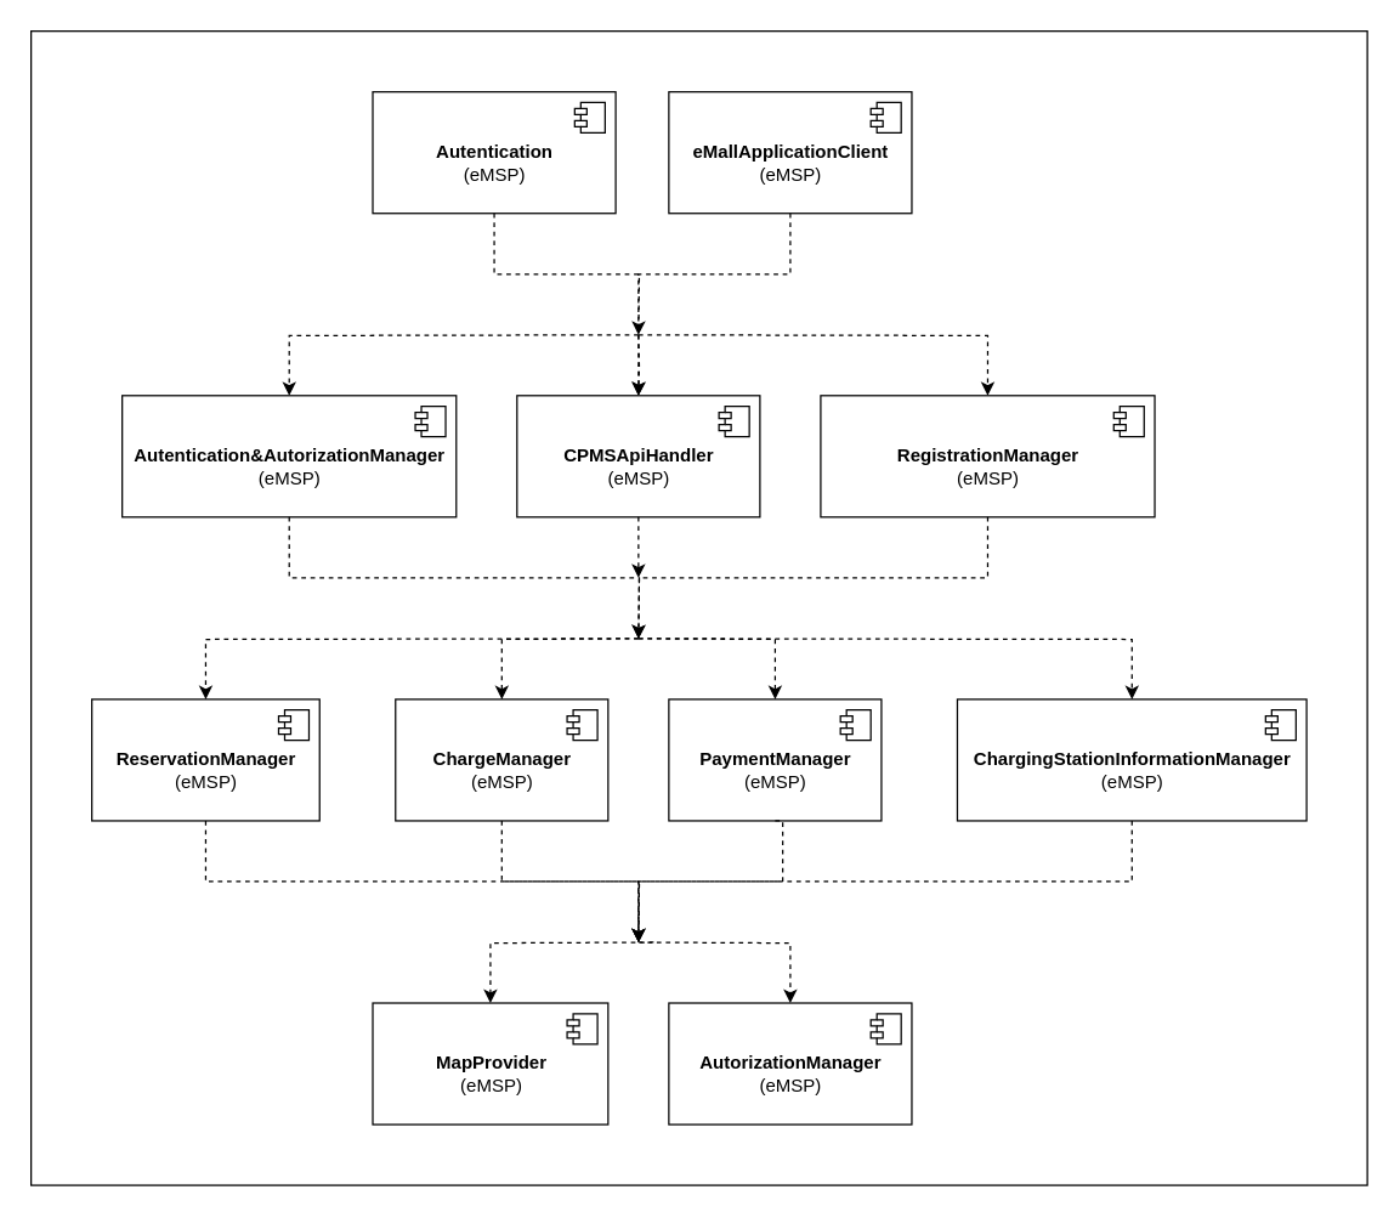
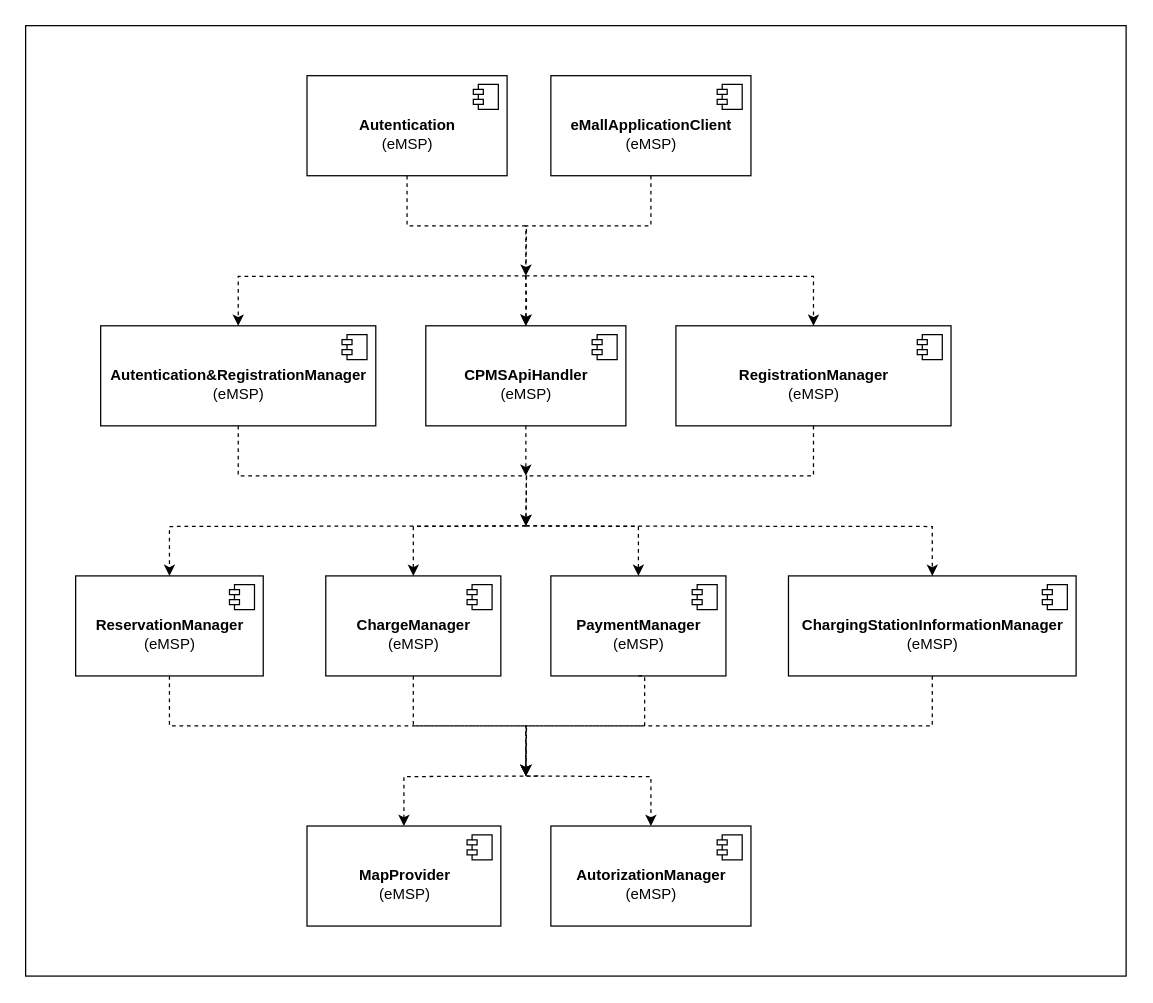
  <mxCell id="0" />
  <mxCell id="1" parent="0" />
  <mxCell id="2" value="" style="rounded=0;whiteSpace=wrap;html=1;" vertex="1" parent="1"><mxGeometry width="880" height="760" as="geometry" x="20" y="20" /></mxCell>
  <mxCell id="3" value="&lt;br&gt;&lt;b&gt;Autentication&lt;br&gt;&lt;/b&gt;(eMSP)" style="html=1;dropTarget=0;" parent="1" vertex="1"><mxGeometry x="245" y="60" width="160" height="80" as="geometry" /></mxCell>
  <mxCell id="4" value="" style="shape=module;jettyWidth=8;jettyHeight=4;" parent="3" vertex="1"><mxGeometry x="1" width="20" height="20" relative="1" as="geometry"><mxPoint x="-27" y="7" as="offset" /></mxGeometry></mxCell>
- <mxCell id="5" value="&lt;br&gt;&lt;b&gt;Autentication&amp;amp;AutorizationManager&lt;br&gt;&lt;/b&gt;(eMSP)" style="html=1;dropTarget=0;" parent="1" vertex="1"><mxGeometry x="80" y="260" width="220" height="80" as="geometry" /></mxCell>
+ <mxCell id="5" value="&lt;br&gt;&lt;b&gt;Autentication&amp;amp;RegistrationManager&lt;br&gt;&lt;/b&gt;(eMSP)" style="html=1;dropTarget=0;" parent="1" vertex="1"><mxGeometry x="80" y="260" width="220" height="80" as="geometry" /></mxCell>
  <mxCell id="6" value="" style="shape=module;jettyWidth=8;jettyHeight=4;" parent="5" vertex="1"><mxGeometry x="1" width="20" height="20" relative="1" as="geometry"><mxPoint x="-27" y="7" as="offset" /></mxGeometry></mxCell>
  <mxCell id="7" value="&lt;br&gt;&lt;b&gt;ReservationManager&lt;br&gt;&lt;/b&gt;(eMSP)" style="html=1;dropTarget=0;" parent="1" vertex="1"><mxGeometry x="60" y="460" width="150" height="80" as="geometry" /></mxCell>
  <mxCell id="8" value="" style="shape=module;jettyWidth=8;jettyHeight=4;" parent="7" vertex="1"><mxGeometry x="1" width="20" height="20" relative="1" as="geometry"><mxPoint x="-27" y="7" as="offset" /></mxGeometry></mxCell>
  <mxCell id="9" value="&lt;br&gt;&lt;b&gt;RegistrationManager&lt;br&gt;&lt;/b&gt;(eMSP)" style="html=1;dropTarget=0;" parent="1" vertex="1"><mxGeometry x="540" y="260" width="220" height="80" as="geometry" /></mxCell>
  <mxCell id="10" value="" style="shape=module;jettyWidth=8;jettyHeight=4;" parent="9" vertex="1"><mxGeometry x="1" width="20" height="20" relative="1" as="geometry"><mxPoint x="-27" y="7" as="offset" /></mxGeometry></mxCell>
  <mxCell id="11" value="&lt;br&gt;&lt;b&gt;ChargeManager&lt;br&gt;&lt;/b&gt;(eMSP)" style="html=1;dropTarget=0;" parent="1" vertex="1"><mxGeometry x="260" y="460" width="140" height="80" as="geometry" /></mxCell>
  <mxCell id="12" value="" style="shape=module;jettyWidth=8;jettyHeight=4;" parent="11" vertex="1"><mxGeometry x="1" width="20" height="20" relative="1" as="geometry"><mxPoint x="-27" y="7" as="offset" /></mxGeometry></mxCell>
  <mxCell id="13" value="&lt;br&gt;&lt;b&gt;PaymentManager&lt;br&gt;&lt;/b&gt;(eMSP)" style="html=1;dropTarget=0;" parent="1" vertex="1"><mxGeometry x="440" y="460" width="140" height="80" as="geometry" /></mxCell>
  <mxCell id="14" value="" style="shape=module;jettyWidth=8;jettyHeight=4;" parent="13" vertex="1"><mxGeometry x="1" width="20" height="20" relative="1" as="geometry"><mxPoint x="-27" y="7" as="offset" /></mxGeometry></mxCell>
  <mxCell id="15" value="&lt;br&gt;&lt;b&gt;ChargingStationInformationManager&lt;br&gt;&lt;/b&gt;(eMSP)" style="html=1;dropTarget=0;" parent="1" vertex="1"><mxGeometry x="630" y="460" width="230" height="80" as="geometry" /></mxCell>
  <mxCell id="16" value="" style="shape=module;jettyWidth=8;jettyHeight=4;" parent="15" vertex="1"><mxGeometry x="1" width="20" height="20" relative="1" as="geometry"><mxPoint x="-27" y="7" as="offset" /></mxGeometry></mxCell>
  <mxCell id="17" value="" style="endArrow=classic;html=1;rounded=0;dashed=1;edgeStyle=orthogonalEdgeStyle;entryX=0.5;entryY=0;entryDx=0;entryDy=0;" parent="1" target="5" edge="1"><mxGeometry width="50" height="50" relative="1" as="geometry"><mxPoint x="420" y="220" as="sourcePoint" /><mxPoint x="300" y="260" as="targetPoint" /></mxGeometry></mxCell>
  <mxCell id="18" value="" style="endArrow=classic;html=1;rounded=0;dashed=1;edgeStyle=orthogonalEdgeStyle;entryX=0.5;entryY=0;entryDx=0;entryDy=0;" parent="1" target="9" edge="1"><mxGeometry width="50" height="50" relative="1" as="geometry"><mxPoint x="420" y="220" as="sourcePoint" /><mxPoint x="300" y="270" as="targetPoint" /></mxGeometry></mxCell>
  <mxCell id="19" value="" style="endArrow=classic;html=1;rounded=0;dashed=1;edgeStyle=orthogonalEdgeStyle;exitX=0.5;exitY=1;exitDx=0;exitDy=0;" parent="1" source="5" edge="1"><mxGeometry width="50" height="50" relative="1" as="geometry"><mxPoint x="430" y="230" as="sourcePoint" /><mxPoint x="420" y="420" as="targetPoint" /></mxGeometry></mxCell>
  <mxCell id="20" value="" style="endArrow=classic;html=1;rounded=0;dashed=1;edgeStyle=orthogonalEdgeStyle;exitX=0.5;exitY=1;exitDx=0;exitDy=0;" parent="1" source="9" edge="1"><mxGeometry width="50" height="50" relative="1" as="geometry"><mxPoint x="300" y="350" as="sourcePoint" /><mxPoint x="420" y="420" as="targetPoint" /></mxGeometry></mxCell>
  <mxCell id="21" value="" style="endArrow=classic;html=1;rounded=0;dashed=1;edgeStyle=orthogonalEdgeStyle;entryX=0.5;entryY=0;entryDx=0;entryDy=0;" parent="1" target="7" edge="1"><mxGeometry width="50" height="50" relative="1" as="geometry"><mxPoint x="420" y="420" as="sourcePoint" /><mxPoint x="140" y="460" as="targetPoint" /></mxGeometry></mxCell>
  <mxCell id="22" value="" style="endArrow=classic;html=1;rounded=0;dashed=1;edgeStyle=orthogonalEdgeStyle;entryX=0.5;entryY=0;entryDx=0;entryDy=0;" parent="1" target="11" edge="1"><mxGeometry width="50" height="50" relative="1" as="geometry"><mxPoint x="420" y="420" as="sourcePoint" /><mxPoint x="145" y="470" as="targetPoint" /></mxGeometry></mxCell>
  <mxCell id="23" value="" style="endArrow=classic;html=1;rounded=0;dashed=1;edgeStyle=orthogonalEdgeStyle;entryX=0.5;entryY=0;entryDx=0;entryDy=0;" parent="1" target="13" edge="1"><mxGeometry width="50" height="50" relative="1" as="geometry"><mxPoint x="420" y="420" as="sourcePoint" /><mxPoint x="155" y="480" as="targetPoint" /></mxGeometry></mxCell>
  <mxCell id="24" value="" style="endArrow=classic;html=1;rounded=0;dashed=1;edgeStyle=orthogonalEdgeStyle;entryX=0.5;entryY=0;entryDx=0;entryDy=0;" parent="1" target="15" edge="1"><mxGeometry width="50" height="50" relative="1" as="geometry"><mxPoint x="420" y="420" as="sourcePoint" /><mxPoint x="165" y="490" as="targetPoint" /></mxGeometry></mxCell>
  <mxCell id="25" value="" style="endArrow=classic;html=1;rounded=0;dashed=1;edgeStyle=orthogonalEdgeStyle;exitX=0.5;exitY=1;exitDx=0;exitDy=0;" parent="1" source="7" edge="1"><mxGeometry width="50" height="50" relative="1" as="geometry"><mxPoint x="474" y="620" as="sourcePoint" /><mxPoint x="420" y="620" as="targetPoint" /><Array as="points"><mxPoint x="135" y="580" /><mxPoint x="420" y="580" /></Array></mxGeometry></mxCell>
  <mxCell id="26" value="" style="endArrow=classic;html=1;rounded=0;dashed=1;edgeStyle=orthogonalEdgeStyle;exitX=0.5;exitY=1;exitDx=0;exitDy=0;" parent="1" source="15" edge="1"><mxGeometry width="50" height="50" relative="1" as="geometry"><mxPoint x="645" y="680" as="sourcePoint" /><mxPoint x="420" y="620" as="targetPoint" /></mxGeometry></mxCell>
  <mxCell id="27" value="" style="endArrow=classic;html=1;rounded=0;dashed=1;edgeStyle=orthogonalEdgeStyle;exitX=0.5;exitY=1;exitDx=0;exitDy=0;" parent="1" source="11" edge="1"><mxGeometry width="50" height="50" relative="1" as="geometry"><mxPoint x="465" y="690" as="sourcePoint" /><mxPoint x="420" y="620" as="targetPoint" /></mxGeometry></mxCell>
  <mxCell id="28" value="" style="endArrow=classic;html=1;rounded=0;dashed=1;edgeStyle=orthogonalEdgeStyle;exitX=0.5;exitY=1;exitDx=0;exitDy=0;" parent="1" source="13" edge="1"><mxGeometry width="50" height="50" relative="1" as="geometry"><mxPoint x="585" y="680" as="sourcePoint" /><mxPoint x="420" y="620" as="targetPoint" /><Array as="points"><mxPoint x="515" y="580" /><mxPoint x="420" y="580" /></Array></mxGeometry></mxCell>
  <mxCell id="29" value="&lt;br&gt;&lt;b&gt;MapProvider&lt;br&gt;&lt;/b&gt;(eMSP)" style="html=1;dropTarget=0;" parent="1" vertex="1"><mxGeometry x="245" y="660" width="155" height="80" as="geometry" /></mxCell>
  <mxCell id="30" value="" style="shape=module;jettyWidth=8;jettyHeight=4;" parent="29" vertex="1"><mxGeometry x="1" width="20" height="20" relative="1" as="geometry"><mxPoint x="-27" y="7" as="offset" /></mxGeometry></mxCell>
  <mxCell id="31" value="&lt;br&gt;&lt;b&gt;AutorizationManager&lt;br&gt;&lt;/b&gt;(eMSP)" style="html=1;dropTarget=0;" parent="1" vertex="1"><mxGeometry x="440" y="660" width="160" height="80" as="geometry" /></mxCell>
  <mxCell id="32" value="" style="shape=module;jettyWidth=8;jettyHeight=4;" parent="31" vertex="1"><mxGeometry x="1" width="20" height="20" relative="1" as="geometry"><mxPoint x="-27" y="7" as="offset" /></mxGeometry></mxCell>
  <mxCell id="33" value="&lt;br&gt;&lt;b&gt;eMallApplicationClient&lt;br&gt;&lt;/b&gt;(eMSP)" style="html=1;dropTarget=0;" parent="1" vertex="1"><mxGeometry x="440" y="60" width="160" height="80" as="geometry" /></mxCell>
  <mxCell id="34" value="" style="shape=module;jettyWidth=8;jettyHeight=4;" parent="33" vertex="1"><mxGeometry x="1" width="20" height="20" relative="1" as="geometry"><mxPoint x="-27" y="7" as="offset" /></mxGeometry></mxCell>
  <mxCell id="35" value="" style="endArrow=classic;html=1;rounded=0;dashed=1;edgeStyle=orthogonalEdgeStyle;entryX=0.5;entryY=0;entryDx=0;entryDy=0;" parent="1" target="29" edge="1"><mxGeometry width="50" height="50" relative="1" as="geometry"><mxPoint x="430" y="620" as="sourcePoint" /><mxPoint x="150" y="660" as="targetPoint" /></mxGeometry></mxCell>
  <mxCell id="36" value="" style="endArrow=classic;html=1;rounded=0;dashed=1;edgeStyle=orthogonalEdgeStyle;exitX=0.5;exitY=1;exitDx=0;exitDy=0;" edge="1" parent="1" source="3"><mxGeometry width="50" height="50" relative="1" as="geometry"><mxPoint x="430" y="230" as="sourcePoint" /><mxPoint x="420" y="220" as="targetPoint" /></mxGeometry></mxCell>
  <mxCell id="37" value="" style="endArrow=classic;html=1;rounded=0;dashed=1;edgeStyle=orthogonalEdgeStyle;exitX=0.5;exitY=1;exitDx=0;exitDy=0;" edge="1" parent="1" source="33"><mxGeometry width="50" height="50" relative="1" as="geometry"><mxPoint x="430" y="230" as="sourcePoint" /><mxPoint x="420" y="260" as="targetPoint" /><Array as="points"><mxPoint x="520" y="180" /><mxPoint x="420" y="180" /></Array></mxGeometry></mxCell>
  <mxCell id="38" value="" style="endArrow=classic;html=1;rounded=0;dashed=1;edgeStyle=orthogonalEdgeStyle;entryX=0.5;entryY=0;entryDx=0;entryDy=0;" edge="1" parent="1" target="31"><mxGeometry width="50" height="50" relative="1" as="geometry"><mxPoint x="420" y="620" as="sourcePoint" /><mxPoint x="235" y="670" as="targetPoint" /></mxGeometry></mxCell>
  <mxCell id="39" value="&lt;br&gt;&lt;b&gt;CPMSApiHandler&lt;br&gt;&lt;/b&gt;(eMSP)" style="html=1;dropTarget=0;" vertex="1" parent="1"><mxGeometry x="340" y="260" width="160" height="80" as="geometry" /></mxCell>
  <mxCell id="40" value="" style="shape=module;jettyWidth=8;jettyHeight=4;" vertex="1" parent="39"><mxGeometry x="1" width="20" height="20" relative="1" as="geometry"><mxPoint x="-27" y="7" as="offset" /></mxGeometry></mxCell>
  <mxCell id="41" value="" style="endArrow=classic;html=1;rounded=0;dashed=1;edgeStyle=orthogonalEdgeStyle;entryX=0.5;entryY=0;entryDx=0;entryDy=0;" edge="1" parent="1" target="39"><mxGeometry width="50" height="50" relative="1" as="geometry"><mxPoint x="420" y="220" as="sourcePoint" /><mxPoint x="430" y="230" as="targetPoint" /></mxGeometry></mxCell>
  <mxCell id="42" value="" style="endArrow=classic;html=1;rounded=0;dashed=1;edgeStyle=orthogonalEdgeStyle;exitX=0.5;exitY=1;exitDx=0;exitDy=0;" edge="1" parent="1" source="39"><mxGeometry width="50" height="50" relative="1" as="geometry"><mxPoint x="430" y="230" as="sourcePoint" /><mxPoint x="420" y="380" as="targetPoint" /></mxGeometry></mxCell>
